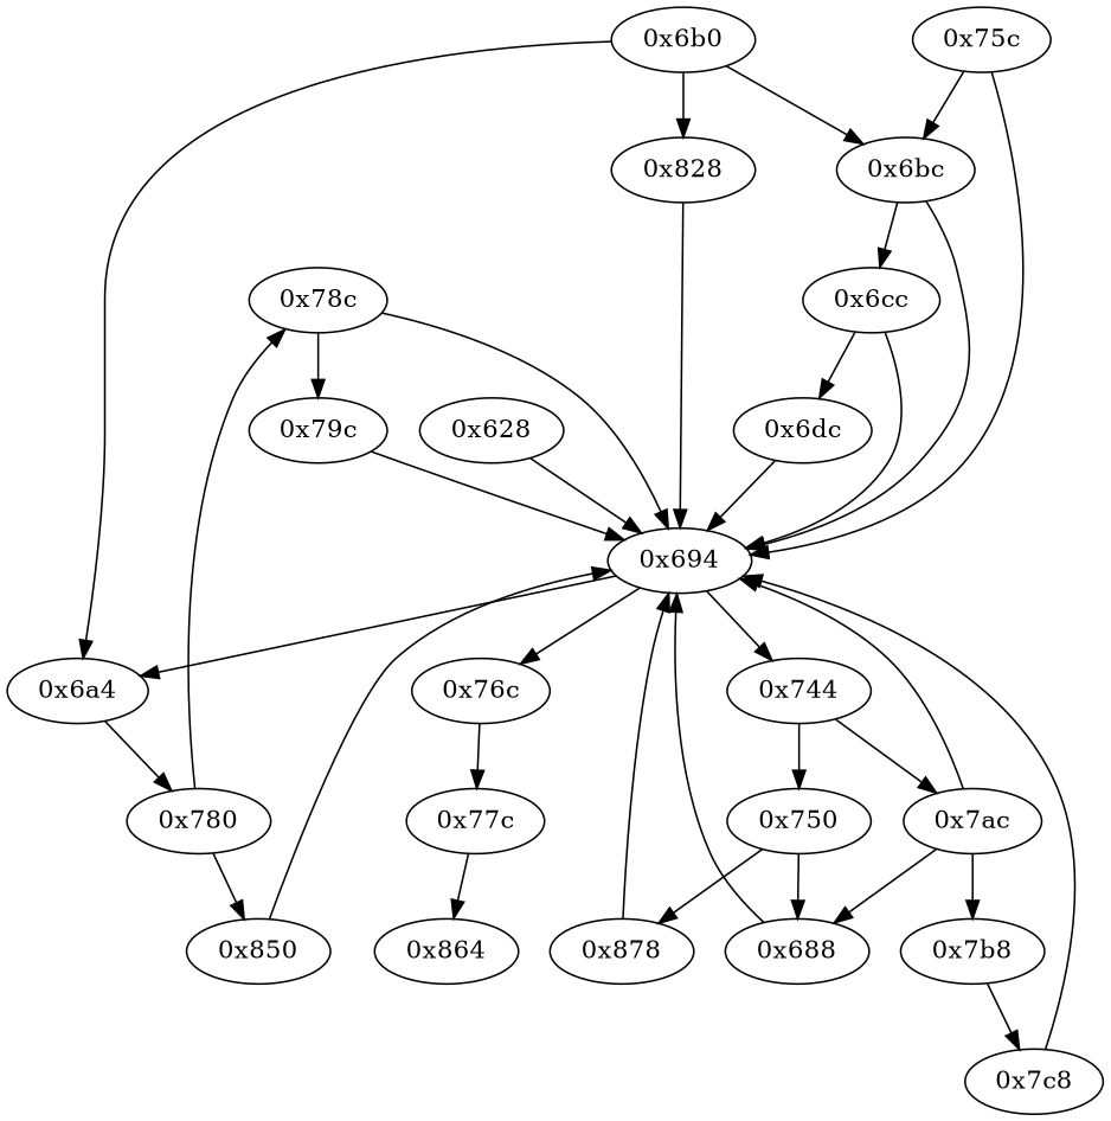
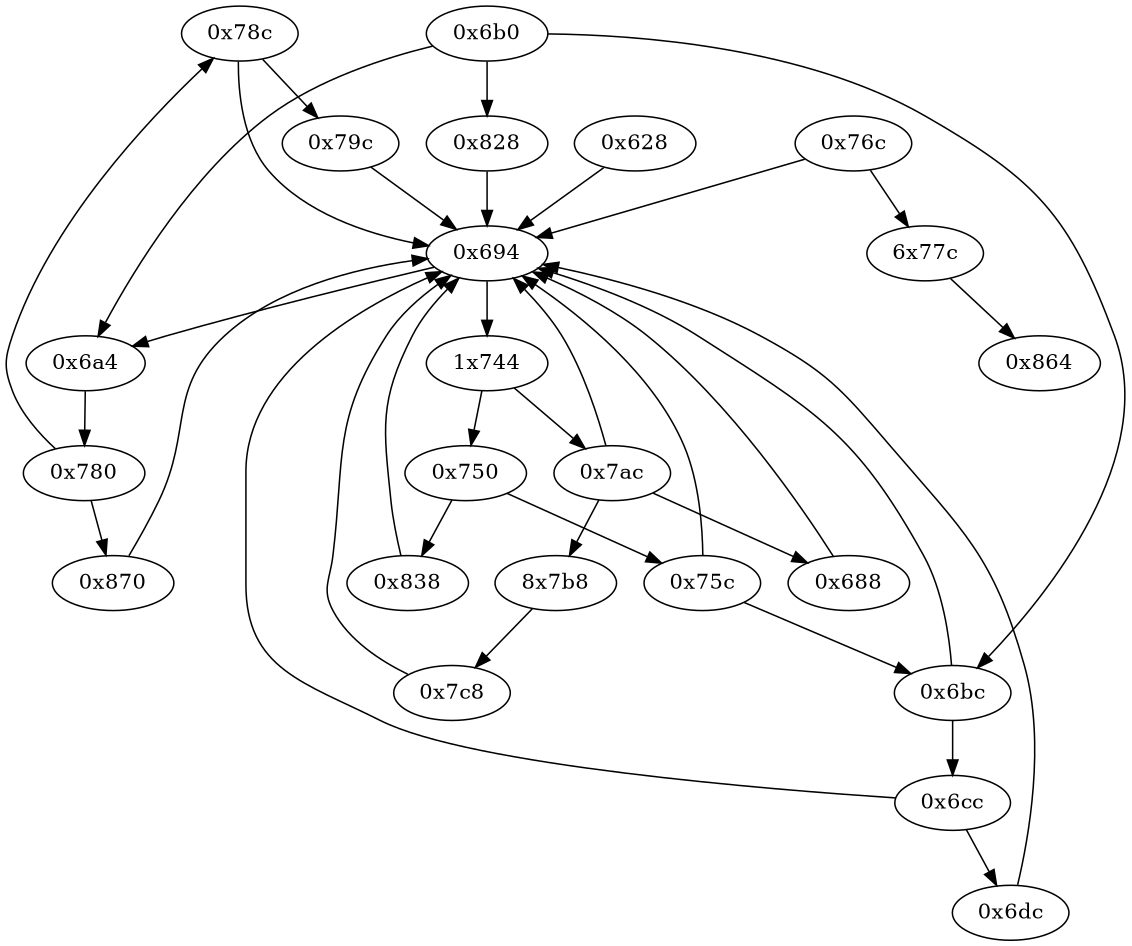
  strict digraph {
    node [opcode="[u'ldr', u'cmp', u'mov', u'b']"]
    "0x78c"
    "0x780" [opcode="[u'ldr', u'cmp', u'b']"]
-   "0x850" [opcode="[u'ldr', u'bl', u'ldr', u'ldr', u'b']"]
+   "0x850" [opcode="[u'ldr', u'bl', u'ldr', u'ldr', u'b']" label="0x870"]
    "0x694" [opcode="[u'mov', u'ldr', u'cmp', u'b']"]
    "0x79c" [opcode="[u'ldr', u'bl', u'mov', u'b']"]
    "0x6a4" [opcode="[u'ldr', u'cmp', u'b']"]
-   "0x744" [opcode="[u'ldr', u'cmp', u'b']"]
+   "0x744" [opcode="[u'ldr', u'cmp', u'b']" label="1x744"]
    "0x688" [opcode="[u'mov', u'bl', u'mov']"]
    "0x750" [opcode="[u'ldr', u'cmp', u'b']"]
    "0x7ac" [opcode="[u'ldr', u'cmp', u'b']"]
    "0x6dc" [opcode="[u'mov', u'bl', u'ldr', u'ldr', u'ldr', u'rsb', u'mvn', u'mul', u'mvn', u'mvn', u'ldr', u'ldr', u'orr', u'mov', u'cmn', u'mov', u'cmp', u'mov', u'mov', u'mov', u'cmn', u'mov', u'mov', u'teq', u'mov', u'b']"]
    "0x6b0" [opcode="[u'ldr', u'cmp', u'b']"]
    "0x828" [opcode="[u'mov', u'bl', u'mov', u'b']"]
    "0x6bc"
    "0x6cc"
    "0x864" [opcode="[u'mov', u'sub', u'pop']"]
    "0x7c8" [opcode="[u'ldr', u'mov', u'ldr', u'rsb', u'mvn', u'mul', u'mvn', u'mov', u'eor', u'and', u'ldr', u'mov', u'ldr', u'cmp', u'mov', u'teq', u'mov', u'mov', u'cmp', u'mov', u'mov', u'cmp', u'mov', u'b']"]
    "0x76c"
-   "0x77c" [opcode="[u'b']"]
-   "0x838" [opcode="[u'ldr', u'ldr', u'ldr', u'cmp', u'mov', u'b']" label="0x878"]
+   "0x77c" [opcode="[u'b']" label="6x77c"]
+   "0x838" [opcode="[u'ldr', u'ldr', u'ldr', u'cmp', u'mov', u'b']"]
    "0x75c"
-   "0x7b8"
+   "0x7b8" [label="8x7b8"]
    "0x628" [opcode="[u'push', u'add', u'sub', u'ldr', u'ldr', u'ldrb', u'add', u'str', u'ldr', u'ldr', u'ldr', u'ldr', u'ldr', u'str', u'ldr', u'add', u'str', u'ldr', u'add', u'ldr', u'add', u'ldr', u'add', u'b']"]
    "0x78c" -> "0x694"
    "0x78c" -> "0x79c"
    "0x780" -> "0x78c"
    "0x780" -> "0x850"
    "0x850" -> "0x694"
    "0x694" -> "0x6a4"
    "0x694" -> "0x744"
    "0x79c" -> "0x694"
    "0x6a4" -> "0x780"
    "0x744" -> "0x750"
    "0x744" -> "0x7ac"
    "0x688" -> "0x694"
    "0x750" -> "0x838"
-   "0x750" -> "0x688"
+   "0x750" -> "0x75c"
    "0x7ac" -> "0x694"
    "0x7ac" -> "0x688"
    "0x7ac" -> "0x7b8"
    "0x6dc" -> "0x694"
    "0x6b0" -> "0x6a4"
    "0x6b0" -> "0x828"
    "0x6b0" -> "0x6bc"
    "0x828" -> "0x694"
    "0x6bc" -> "0x694"
    "0x6bc" -> "0x6cc"
    "0x6cc" -> "0x694"
    "0x6cc" -> "0x6dc"
    "0x7c8" -> "0x694"
-   "0x694" -> "0x76c"
+   "0x76c" -> "0x694"
    "0x76c" -> "0x77c"
    "0x77c" -> "0x864"
    "0x838" -> "0x694"
    "0x75c" -> "0x694"
    "0x75c" -> "0x6bc"
    "0x7b8" -> "0x7c8"
    "0x628" -> "0x694"
  }
